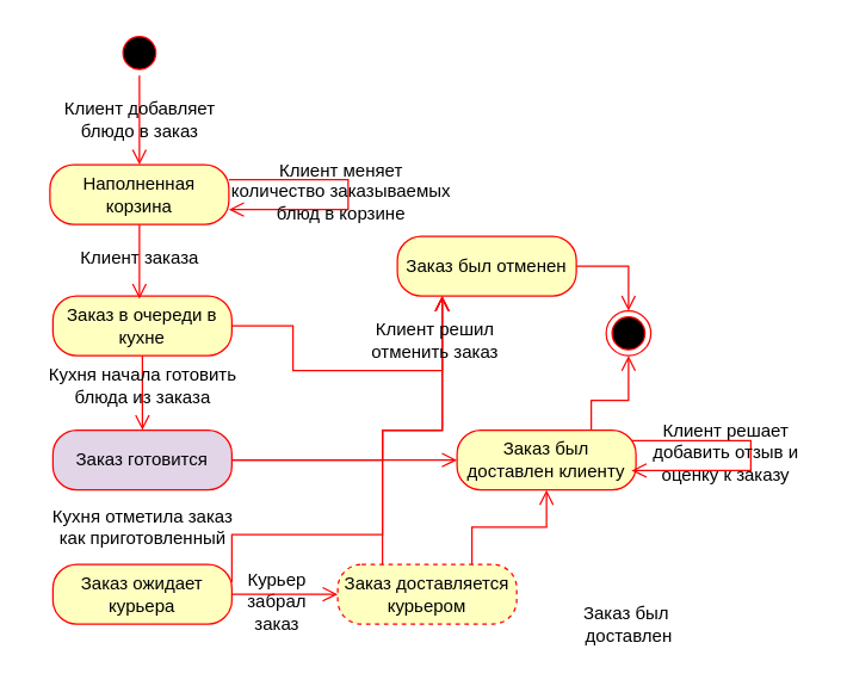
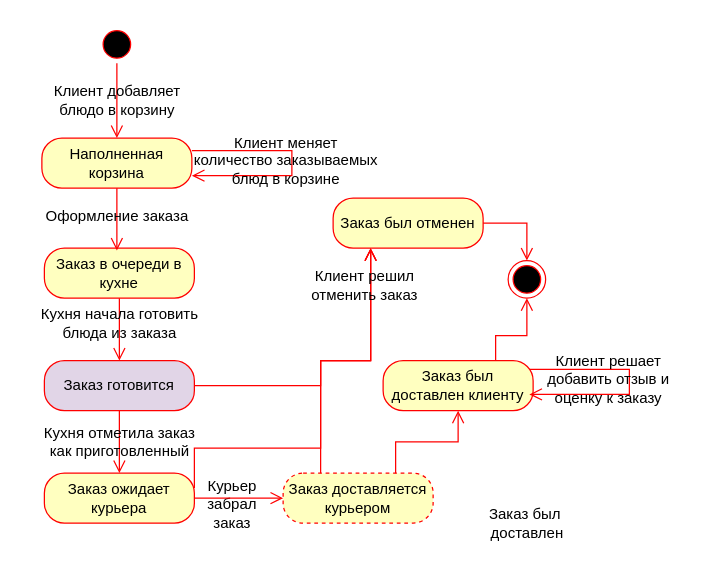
  <mxCell id="0" />
  <mxCell id="1" parent="0" />
  <mxCell id="2" value="" style="ellipse;html=1;shape=startState;fillColor=#000000;strokeColor=#ff0000;" parent="1" vertex="1"><mxGeometry x="78" y="20" width="30" height="30" as="geometry" /></mxCell>
  <mxCell id="3" value="" style="edgeStyle=orthogonalEdgeStyle;html=1;verticalAlign=bottom;endArrow=open;endSize=8;strokeColor=#ff0000;rounded=0;" parent="1" source="2" edge="1"><mxGeometry relative="1" as="geometry"><mxPoint x="93" y="110" as="targetPoint" /></mxGeometry></mxCell>
  <mxCell id="4" value="" style="ellipse;html=1;shape=endState;fillColor=#000000;strokeColor=#ff0000;" parent="1" vertex="1"><mxGeometry x="406" y="208" width="30" height="30" as="geometry" /></mxCell>
  <mxCell id="5" value="Заказ в очереди в кухне" style="rounded=1;whiteSpace=wrap;html=1;arcSize=40;fontColor=#000000;fillColor=#ffffc0;strokeColor=#ff0000;" parent="1" vertex="1"><mxGeometry x="35" y="198" width="120" height="40" as="geometry" /></mxCell>
  <mxCell id="6" value="" style="edgeStyle=orthogonalEdgeStyle;html=1;verticalAlign=bottom;endArrow=open;endSize=8;strokeColor=#ff0000;rounded=0;entryX=0.5;entryY=0;entryDx=0;entryDy=0;" parent="1" source="5" target="8" edge="1"><mxGeometry relative="1" as="geometry"><mxPoint x="96" y="298" as="targetPoint" /></mxGeometry></mxCell>
- <mxCell id="7" value="Клиент добавляет &lt;br&gt;блюдо в заказ" style="text;html=1;align=center;verticalAlign=middle;resizable=0;points=[];autosize=1;strokeColor=none;fillColor=none;" parent="1" vertex="1"><mxGeometry x="33" y="60" width="120" height="40" as="geometry" /></mxCell>
+ <mxCell id="7" value="Клиент добавляет &lt;br&gt;блюдо в корзину" style="text;html=1;align=center;verticalAlign=middle;resizable=0;points=[];autosize=1;strokeColor=none;fillColor=none;" parent="1" vertex="1"><mxGeometry x="33" y="60" width="120" height="40" as="geometry" /></mxCell>
  <mxCell id="8" value="Заказ готовится" style="rounded=1;whiteSpace=wrap;html=1;arcSize=40;fontColor=#000000;fillColor=#e1d5e7;strokeColor=#ff0000;" parent="1" vertex="1"><mxGeometry x="35" y="288" width="120" height="40" as="geometry" /></mxCell>
- <mxCell id="9" value="" style="edgeStyle=orthogonalEdgeStyle;html=1;verticalAlign=bottom;endArrow=open;endSize=8;strokeColor=#ff0000;rounded=0;" parent="1" source="8" target="13" edge="1"><mxGeometry relative="1" as="geometry"><mxPoint x="95" y="393" as="targetPoint" /></mxGeometry></mxCell>
+ <mxCell id="9" value="" style="edgeStyle=orthogonalEdgeStyle;html=1;verticalAlign=bottom;endArrow=open;endSize=8;strokeColor=#ff0000;rounded=0;entryX=0.5;entryY=0;entryDx=0;entryDy=0;" parent="1" source="8" target="10" edge="1"><mxGeometry relative="1" as="geometry"><mxPoint x="95" y="393" as="targetPoint" /></mxGeometry></mxCell>
  <mxCell id="10" value="Заказ ожидает курьера" style="rounded=1;whiteSpace=wrap;html=1;arcSize=40;fontColor=#000000;fillColor=#ffffc0;strokeColor=#ff0000;" parent="1" vertex="1"><mxGeometry x="35" y="378" width="120" height="40" as="geometry" /></mxCell>
  <mxCell id="11" value="Заказ был отменен" style="rounded=1;whiteSpace=wrap;html=1;arcSize=40;fontColor=#000000;fillColor=#ffffc0;strokeColor=#ff0000;" parent="1" vertex="1"><mxGeometry x="266" y="158" width="120" height="40" as="geometry" /></mxCell>
  <mxCell id="12" value="Заказ доставляется курьером" style="rounded=1;whiteSpace=wrap;html=1;arcSize=40;fontColor=#000000;fillColor=#ffffc0;strokeColor=#ff0000;dashed=1;" parent="1" vertex="1"><mxGeometry x="226" y="378" width="120" height="40" as="geometry" /></mxCell>
  <mxCell id="13" value="Заказ был доставлен клиенту" style="rounded=1;whiteSpace=wrap;html=1;arcSize=40;fontColor=#000000;fillColor=#ffffc0;strokeColor=#ff0000;" parent="1" vertex="1"><mxGeometry x="306" y="288" width="120" height="40" as="geometry" /></mxCell>
  <mxCell id="14" value="Кухня начала готовить&lt;br&gt;блюда из заказа" style="text;html=1;align=center;verticalAlign=middle;resizable=0;points=[];autosize=1;strokeColor=none;fillColor=none;" parent="1" vertex="1"><mxGeometry x="20" y="238" width="150" height="40" as="geometry" /></mxCell>
  <mxCell id="15" value="Кухня отметила заказ &lt;br&gt;как приготовленный" style="text;html=1;align=center;verticalAlign=middle;resizable=0;points=[];autosize=1;strokeColor=none;fillColor=none;" parent="1" vertex="1"><mxGeometry x="25" y="333" width="140" height="40" as="geometry" /></mxCell>
  <mxCell id="16" value="Курьер &lt;br&gt;забрал &lt;br&gt;заказ" style="text;html=1;align=center;verticalAlign=middle;resizable=0;points=[];autosize=1;strokeColor=none;fillColor=none;" parent="1" vertex="1"><mxGeometry x="155" y="373" width="60" height="60" as="geometry" /></mxCell>
  <mxCell id="17" value="" style="edgeStyle=orthogonalEdgeStyle;html=1;verticalAlign=bottom;endArrow=open;endSize=8;strokeColor=#ff0000;rounded=0;exitX=1;exitY=0.5;exitDx=0;exitDy=0;entryX=0;entryY=0.5;entryDx=0;entryDy=0;" parent="1" source="10" target="12" edge="1"><mxGeometry relative="1" as="geometry"><mxPoint x="-104" y="498" as="targetPoint" /></mxGeometry></mxCell>
  <mxCell id="18" value="" style="edgeStyle=orthogonalEdgeStyle;html=1;verticalAlign=bottom;endArrow=open;endSize=8;strokeColor=#ff0000;rounded=0;exitX=0.75;exitY=0;exitDx=0;exitDy=0;entryX=0.5;entryY=1;entryDx=0;entryDy=0;" parent="1" source="12" target="13" edge="1"><mxGeometry relative="1" as="geometry"><mxPoint x="236" y="408" as="targetPoint" /><mxPoint x="165" y="408" as="sourcePoint" /></mxGeometry></mxCell>
  <mxCell id="19" value="Заказ был&amp;nbsp;&lt;br&gt;доставлен" style="text;html=1;align=center;verticalAlign=middle;resizable=0;points=[];autosize=1;strokeColor=none;fillColor=none;" parent="1" vertex="1"><mxGeometry x="381" y="398" width="80" height="40" as="geometry" /></mxCell>
  <mxCell id="20" value="" style="edgeStyle=orthogonalEdgeStyle;html=1;verticalAlign=bottom;endArrow=open;endSize=8;strokeColor=#ff0000;rounded=0;exitX=0.25;exitY=0;exitDx=0;exitDy=0;entryX=0.25;entryY=1;entryDx=0;entryDy=0;" parent="1" source="12" target="11" edge="1"><mxGeometry relative="1" as="geometry"><mxPoint x="236" y="408" as="targetPoint" /><mxPoint x="165" y="408" as="sourcePoint" /></mxGeometry></mxCell>
- <mxCell id="21" value="" style="edgeStyle=orthogonalEdgeStyle;html=1;verticalAlign=bottom;endArrow=open;endSize=8;strokeColor=#ff0000;rounded=0;exitX=1;exitY=0.5;exitDx=0;exitDy=0;entryX=0.25;entryY=1;entryDx=0;entryDy=0;" parent="1" source="5" target="11" edge="1"><mxGeometry relative="1" as="geometry"><mxPoint x="256" y="248" as="targetPoint" /><mxPoint x="266" y="388" as="sourcePoint" /><Array as="points"><mxPoint x="196" y="218" /><mxPoint x="196" y="248" /><mxPoint x="296" y="248" /></Array></mxGeometry></mxCell>
  <mxCell id="22" value="" style="edgeStyle=orthogonalEdgeStyle;html=1;verticalAlign=bottom;endArrow=open;endSize=8;strokeColor=#ff0000;rounded=0;exitX=1;exitY=0.5;exitDx=0;exitDy=0;entryX=0.25;entryY=1;entryDx=0;entryDy=0;" parent="1" source="8" target="11" edge="1"><mxGeometry relative="1" as="geometry"><mxPoint x="306" y="208" as="targetPoint" /><mxPoint x="165" y="228" as="sourcePoint" /><Array as="points"><mxPoint x="256" y="308" /><mxPoint x="256" y="288" /><mxPoint x="296" y="288" /></Array></mxGeometry></mxCell>
  <mxCell id="23" value="" style="edgeStyle=orthogonalEdgeStyle;html=1;verticalAlign=bottom;endArrow=open;endSize=8;strokeColor=#ff0000;rounded=0;exitX=0;exitY=0.283;exitDx=0;exitDy=0;entryX=0.25;entryY=1;entryDx=0;entryDy=0;exitPerimeter=0;" parent="1" source="16" target="11" edge="1"><mxGeometry relative="1" as="geometry"><mxPoint x="296" y="208" as="targetPoint" /><mxPoint x="165" y="228" as="sourcePoint" /><Array as="points"><mxPoint x="155" y="358" /><mxPoint x="256" y="358" /><mxPoint x="256" y="288" /><mxPoint x="296" y="288" /></Array></mxGeometry></mxCell>
  <mxCell id="24" value="Клиент решил &lt;br&gt;отменить заказ" style="text;html=1;align=center;verticalAlign=middle;resizable=0;points=[];autosize=1;strokeColor=none;fillColor=none;" parent="1" vertex="1"><mxGeometry x="236" y="208" width="110" height="40" as="geometry" /></mxCell>
  <mxCell id="25" value="" style="edgeStyle=orthogonalEdgeStyle;html=1;verticalAlign=bottom;endArrow=open;endSize=8;strokeColor=#ff0000;rounded=0;exitX=1;exitY=0.5;exitDx=0;exitDy=0;entryX=0.5;entryY=0;entryDx=0;entryDy=0;" parent="1" source="11" target="4" edge="1"><mxGeometry relative="1" as="geometry"><mxPoint x="306" y="208" as="targetPoint" /><mxPoint x="165" y="228" as="sourcePoint" /><Array as="points"><mxPoint x="421" y="178" /></Array></mxGeometry></mxCell>
  <mxCell id="26" value="" style="edgeStyle=orthogonalEdgeStyle;html=1;verticalAlign=bottom;endArrow=open;endSize=8;strokeColor=#ff0000;rounded=0;exitX=0.75;exitY=0;exitDx=0;exitDy=0;entryX=0.5;entryY=1;entryDx=0;entryDy=0;" parent="1" source="13" target="4" edge="1"><mxGeometry relative="1" as="geometry"><mxPoint x="431" y="228" as="targetPoint" /><mxPoint x="396" y="188" as="sourcePoint" /><Array as="points"><mxPoint x="396" y="268" /><mxPoint x="421" y="268" /></Array></mxGeometry></mxCell>
  <mxCell id="27" value="Наполненная корзина" style="rounded=1;whiteSpace=wrap;html=1;arcSize=40;fontColor=#000000;fillColor=#ffffc0;strokeColor=#ff0000;" vertex="1" parent="1"><mxGeometry x="33" y="110" width="120" height="40" as="geometry" /></mxCell>
  <mxCell id="28" value="" style="edgeStyle=orthogonalEdgeStyle;html=1;verticalAlign=bottom;endArrow=open;endSize=8;strokeColor=#ff0000;rounded=0;entryX=0.5;entryY=0;entryDx=0;entryDy=0;" edge="1" parent="1"><mxGeometry relative="1" as="geometry"><mxPoint x="93" y="200" as="targetPoint" /><mxPoint x="93" as="sourcePoint" y="150" /></mxGeometry></mxCell>
- <mxCell id="29" value="Клиент заказа" style="text;html=1;align=center;verticalAlign=middle;resizable=0;points=[];autosize=1;strokeColor=none;fillColor=none;" vertex="1" parent="1"><mxGeometry x="23" y="158" width="140" height="30" as="geometry" /></mxCell>
+ <mxCell id="29" value="Оформление заказа" style="text;html=1;align=center;verticalAlign=middle;resizable=0;points=[];autosize=1;strokeColor=none;fillColor=none;" vertex="1" parent="1"><mxGeometry x="23" y="158" width="140" height="30" as="geometry" /></mxCell>
  <mxCell id="30" value="" style="edgeStyle=orthogonalEdgeStyle;html=1;verticalAlign=bottom;endArrow=open;endSize=8;strokeColor=#ff0000;rounded=0;exitX=1;exitY=0.25;exitDx=0;exitDy=0;entryX=1;entryY=0.75;entryDx=0;entryDy=0;" edge="1" parent="1" source="27" target="27"><mxGeometry relative="1" as="geometry"><mxPoint x="203" y="120" as="targetPoint" /><mxPoint x="103" y="250" as="sourcePoint" /><Array as="points"><mxPoint x="233" y="120" /><mxPoint x="233" y="140" /></Array></mxGeometry></mxCell>
  <mxCell id="31" value="Клиент меняет &lt;br&gt;количество заказываемых &lt;br&gt;блюд в корзине" style="text;html=1;align=center;verticalAlign=middle;resizable=0;points=[];autosize=1;strokeColor=none;fillColor=none;" vertex="1" parent="1"><mxGeometry x="143" y="98" width="170" height="60" as="geometry" /></mxCell>
  <mxCell id="32" value="" style="edgeStyle=orthogonalEdgeStyle;html=1;verticalAlign=bottom;endArrow=open;endSize=8;strokeColor=#ff0000;rounded=0;exitX=1;exitY=0.25;exitDx=0;exitDy=0;entryX=1;entryY=0.75;entryDx=0;entryDy=0;" edge="1" parent="1"><mxGeometry relative="1" as="geometry"><mxPoint x="423" y="315" as="targetPoint" /><mxPoint x="423" y="295" as="sourcePoint" /><Array as="points"><mxPoint x="503" y="295" /><mxPoint x="503" y="315" /></Array></mxGeometry></mxCell>
  <mxCell id="33" value="Клиент решает &lt;br&gt;добавить отзыв и &lt;br&gt;оценку к заказу" style="text;html=1;align=center;verticalAlign=middle;resizable=0;points=[];autosize=1;strokeColor=none;fillColor=none;" vertex="1" parent="1"><mxGeometry x="426" y="273" width="120" height="60" as="geometry" /></mxCell>
